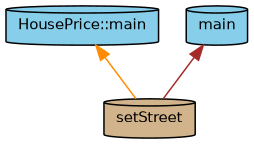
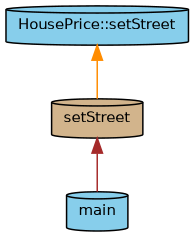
  digraph {
    rankdir=TB
    node [color=black fillcolor=skyblue fontname=Helvetica fontsize=10 shape=cylinder style=filled]
    edge [dir=back fontname=Helvetica fontsize=10 labelfontname=Helvetica labelfontsize=10 style=solid]
-   n1 [fontcolor=black height=0.2 label="HousePrice::main" width=0.4]
+   n1 [fontcolor=black height=0.2 label="HousePrice::setStreet" width=0.4]
    n2 [fillcolor=tan height=0.2 label=setStreet width=0.4]
    n3 [height=0.2 label=main width=0.4]
    n1 -> n2 [color=darkorange]
-   n3 -> n2 [color=brown]
+   n2 -> n3 [color=brown]
  }
